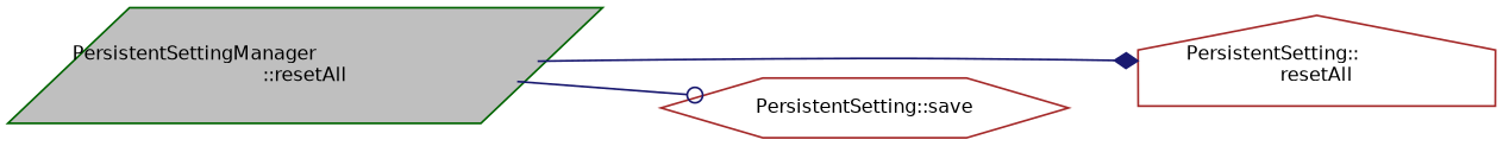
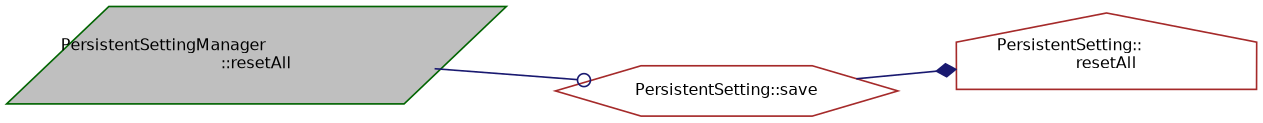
  digraph {
    rankdir=LR
    node [color=brown fillcolor=white fontname=Helvetica fontsize=10 style=filled]
    edge [color=midnightblue fontname=Helvetica fontsize=10 labelfontname=Helvetica labelfontsize=10 style=solid]
    n1 [color=darkgreen fillcolor=grey75 fontcolor=black height=0.2 label="PersistentSettingManager\l::resetAll" shape=parallelogram width=0.4]
    n2 [height=0.2 label="PersistentSetting::\lresetAll" shape=house width=0.4]
    n3 [height=0.2 label="PersistentSetting::save" shape=hexagon width=0.4]
-   n1 -> n2 [arrowhead=diamond]
+   n3 -> n2 [arrowhead=diamond]
    n1 -> n3 [arrowhead=odot]
  }
